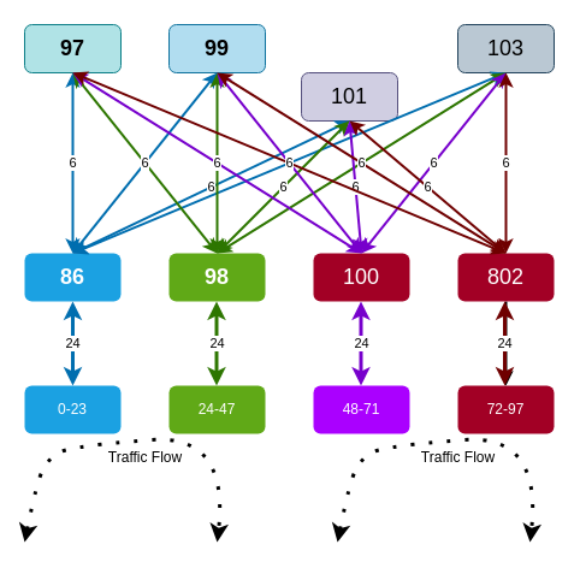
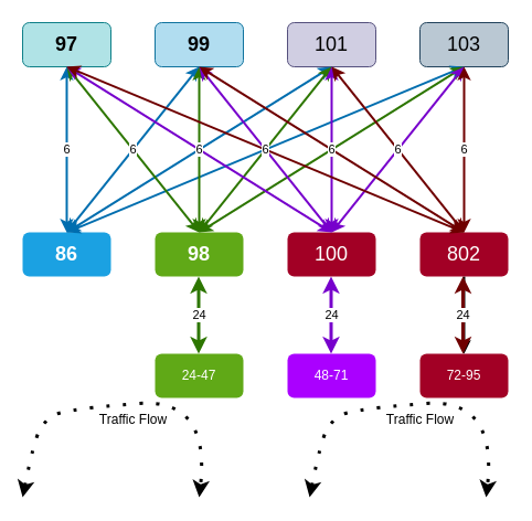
  <mxCell id="0" />
  <mxCell id="1" parent="0" />
- <mxCell id="2" value="0-23" style="rounded=1;whiteSpace=wrap;html=1;shadow=0;glass=0;fillColor=#1ba1e2;strokeColor=none;fontColor=#ffffff;" parent="1" vertex="1"><mxGeometry x="20" y="320" width="80" height="40" as="geometry" /></mxCell>
  <mxCell id="3" value="24-47" style="rounded=1;whiteSpace=wrap;html=1;shadow=0;glass=0;fillColor=#60a917;strokeColor=none;fontColor=#ffffff;" parent="1" vertex="1"><mxGeometry x="140" y="320" width="80" height="40" as="geometry" /></mxCell>
  <mxCell id="4" value="48-71" style="rounded=1;whiteSpace=wrap;html=1;shadow=0;glass=0;fillColor=#aa00ff;strokeColor=none;fontColor=#ffffff;" parent="1" vertex="1"><mxGeometry x="260" y="320" width="80" height="40" as="geometry" /></mxCell>
- <mxCell id="5" value="72-97" style="rounded=1;whiteSpace=wrap;html=1;shadow=0;glass=0;fillColor=#a20025;strokeColor=none;fontColor=#ffffff;" parent="1" vertex="1"><mxGeometry x="380" y="320" width="80" height="40" as="geometry" /></mxCell>
+ <mxCell id="5" value="72-95" style="rounded=1;whiteSpace=wrap;html=1;shadow=0;glass=0;fillColor=#a20025;strokeColor=none;fontColor=#ffffff;" parent="1" vertex="1"><mxGeometry x="380" y="320" width="80" height="40" as="geometry" /></mxCell>
  <mxCell id="6" value="&lt;font style=&quot;font-size: 18px&quot;&gt;&lt;b&gt;86&lt;/b&gt;&lt;/font&gt;" style="rounded=1;whiteSpace=wrap;html=1;shadow=0;glass=0;fillColor=#1ba1e2;strokeColor=none;fontColor=#ffffff;" parent="1" vertex="1"><mxGeometry x="20" y="210" width="80" height="40" as="geometry" /></mxCell>
  <mxCell id="7" value="&lt;b&gt;&lt;font style=&quot;font-size: 18px&quot;&gt;98&lt;/font&gt;&lt;/b&gt;" style="rounded=1;whiteSpace=wrap;html=1;shadow=0;glass=0;fillColor=#60a917;strokeColor=none;fontColor=#ffffff;" parent="1" vertex="1"><mxGeometry x="140" y="210" width="80" height="40" as="geometry" /></mxCell>
  <mxCell id="8" value="&lt;font style=&quot;font-size: 18px&quot;&gt;100&lt;/font&gt;" style="rounded=1;whiteSpace=wrap;html=1;shadow=0;glass=0;fillColor=#a20025;strokeColor=none;fontColor=#ffffff;" parent="1" vertex="1"><mxGeometry x="260" y="210" width="80" height="40" as="geometry" /></mxCell>
  <mxCell id="9" value="" style="edgeStyle=orthogonalEdgeStyle;rounded=0;orthogonalLoop=1;jettySize=auto;html=1;strokeWidth=2;" parent="1" source="10" target="5" edge="1"><mxGeometry relative="1" as="geometry" /></mxCell>
  <mxCell id="10" value="&lt;font style=&quot;font-size: 18px&quot;&gt;802&lt;/font&gt;" style="rounded=1;whiteSpace=wrap;html=1;shadow=0;glass=0;fillColor=#a20025;strokeColor=none;fontColor=#ffffff;" parent="1" vertex="1"><mxGeometry x="380" y="210" width="80" height="40" as="geometry" /></mxCell>
  <mxCell id="11" value="&lt;span style=&quot;font-size: 18px&quot;&gt;&lt;b&gt;97&lt;/b&gt;&lt;/span&gt;" style="rounded=1;whiteSpace=wrap;html=1;shadow=0;glass=0;fillColor=#b0e3e6;strokeColor=#0e8088;" parent="1" vertex="1"><mxGeometry x="20" y="20" width="80" height="40" as="geometry" /></mxCell>
  <mxCell id="12" value="&lt;b&gt;&lt;font style=&quot;font-size: 18px&quot;&gt;99&lt;/font&gt;&lt;/b&gt;" style="rounded=1;whiteSpace=wrap;html=1;shadow=0;glass=0;fillColor=#b1ddf0;strokeColor=#10739e;" parent="1" vertex="1"><mxGeometry x="140" y="20" width="80" height="40" as="geometry" /></mxCell>
- <mxCell id="13" value="&lt;font style=&quot;font-size: 18px&quot;&gt;101&lt;/font&gt;" style="rounded=1;whiteSpace=wrap;html=1;shadow=0;glass=0;fillColor=#d0cee2;strokeColor=#56517e;" parent="1" vertex="1"><mxGeometry x="250" y="60" width="80" height="40" as="geometry" /></mxCell>
+ <mxCell id="13" value="&lt;font style=&quot;font-size: 18px&quot;&gt;101&lt;/font&gt;" style="rounded=1;whiteSpace=wrap;html=1;shadow=0;glass=0;fillColor=#d0cee2;strokeColor=#56517e;" parent="1" vertex="1"><mxGeometry x="260" y="20" width="80" height="40" as="geometry" /></mxCell>
  <mxCell id="14" value="&lt;font style=&quot;font-size: 18px&quot;&gt;103&lt;/font&gt;" style="rounded=1;whiteSpace=wrap;html=1;shadow=0;glass=0;fillColor=#bac8d3;strokeColor=#23445d;" parent="1" vertex="1"><mxGeometry x="380" y="20" width="80" height="40" as="geometry" /></mxCell>
- <mxCell id="15" value="24" style="endArrow=classic;startArrow=classic;html=1;shadow=0;strokeWidth=3;entryX=0.5;entryY=1;entryDx=0;entryDy=0;fillColor=#1ba1e2;strokeColor=#006EAF;" parent="1" source="2" target="6" edge="1"><mxGeometry width="50" height="50" relative="1" as="geometry"><mxPoint x="10" y="450" as="sourcePoint" /><mxPoint x="60" y="400" as="targetPoint" /></mxGeometry></mxCell>
  <mxCell id="16" value="24" style="endArrow=classic;startArrow=classic;html=1;shadow=0;strokeWidth=3;entryX=0.5;entryY=1;entryDx=0;entryDy=0;fillColor=#60a917;strokeColor=#2D7600;" parent="1" edge="1"><mxGeometry width="50" height="50" relative="1" as="geometry"><mxPoint x="179.5" y="320" as="sourcePoint" /><mxPoint x="179.5" y="250" as="targetPoint" /></mxGeometry></mxCell>
  <mxCell id="17" value="24" style="endArrow=classic;startArrow=classic;html=1;shadow=0;strokeWidth=3;entryX=0.5;entryY=1;entryDx=0;entryDy=0;fillColor=#aa00ff;strokeColor=#7700CC;" parent="1" edge="1"><mxGeometry width="50" height="50" relative="1" as="geometry"><mxPoint x="299.5" y="320" as="sourcePoint" /><mxPoint x="299.5" y="250" as="targetPoint" /></mxGeometry></mxCell>
  <mxCell id="18" value="24" style="endArrow=classic;startArrow=classic;html=1;shadow=0;strokeWidth=3;entryX=0.5;entryY=1;entryDx=0;entryDy=0;fillColor=#a20025;strokeColor=#6F0000;" parent="1" edge="1"><mxGeometry width="50" height="50" relative="1" as="geometry"><mxPoint x="419" y="320" as="sourcePoint" /><mxPoint x="419" y="250" as="targetPoint" /></mxGeometry></mxCell>
  <mxCell id="19" value="6" style="endArrow=classic;startArrow=classic;html=1;shadow=0;strokeWidth=2;entryX=0.5;entryY=1;entryDx=0;entryDy=0;fillColor=#1ba1e2;strokeColor=#006EAF;" parent="1" source="6" target="11" edge="1"><mxGeometry width="50" height="50" relative="1" as="geometry"><mxPoint x="-30" y="310" as="sourcePoint" /><mxPoint x="-30" y="240" as="targetPoint" /></mxGeometry></mxCell>
  <mxCell id="20" value="6" style="endArrow=classic;startArrow=classic;html=1;shadow=0;strokeWidth=2;entryX=0.5;entryY=1;entryDx=0;entryDy=0;fillColor=#1ba1e2;strokeColor=#006EAF;exitX=0.5;exitY=0;exitDx=0;exitDy=0;" parent="1" source="6" target="12" edge="1"><mxGeometry width="50" height="50" relative="1" as="geometry"><mxPoint x="130" y="210" as="sourcePoint" /><mxPoint x="130" y="60" as="targetPoint" /></mxGeometry></mxCell>
  <mxCell id="21" value="6" style="endArrow=classic;startArrow=classic;html=1;shadow=0;strokeWidth=2;entryX=0.5;entryY=1;entryDx=0;entryDy=0;fillColor=#1ba1e2;strokeColor=#006EAF;exitX=0.5;exitY=0;exitDx=0;exitDy=0;" parent="1" source="6" target="13" edge="1"><mxGeometry width="50" height="50" relative="1" as="geometry"><mxPoint x="110" y="230" as="sourcePoint" /><mxPoint x="230" y="80" as="targetPoint" /></mxGeometry></mxCell>
  <mxCell id="22" value="6" style="endArrow=classic;startArrow=classic;html=1;shadow=0;strokeWidth=2;entryX=0.5;entryY=1;entryDx=0;entryDy=0;fillColor=#1ba1e2;strokeColor=#006EAF;" parent="1" target="14" edge="1"><mxGeometry width="50" height="50" relative="1" as="geometry"><mxPoint x="60" y="210" as="sourcePoint" /><mxPoint x="340" y="80" as="targetPoint" /></mxGeometry></mxCell>
  <mxCell id="23" value="" style="curved=1;endArrow=classic;html=1;shadow=0;strokeWidth=3;startArrow=classic;startFill=1;dashed=1;dashPattern=1 4;" parent="1" edge="1"><mxGeometry width="50" height="50" relative="1" as="geometry"><mxPoint x="20" y="450" as="sourcePoint" /><mxPoint x="180" y="450" as="targetPoint" /><Array as="points"><mxPoint x="30" y="400" /><mxPoint x="40" y="380" /><mxPoint x="60" y="370" /><mxPoint x="190" y="360" /></Array></mxGeometry></mxCell>
  <mxCell id="24" value="Traffic Flow" style="text;html=1;resizable=0;points=[];align=center;verticalAlign=middle;labelBackgroundColor=#ffffff;" parent="23" vertex="1" connectable="0"><mxGeometry x="-0.381" relative="1" as="geometry"><mxPoint x="57.5" y="10" as="offset" /></mxGeometry></mxCell>
  <mxCell id="25" value="6" style="endArrow=classic;startArrow=classic;html=1;shadow=0;strokeWidth=2;entryX=0.5;entryY=1;entryDx=0;entryDy=0;fillColor=#60a917;strokeColor=#2D7600;exitX=0.5;exitY=0;exitDx=0;exitDy=0;" parent="1" source="7" target="12" edge="1"><mxGeometry width="50" height="50" relative="1" as="geometry"><mxPoint x="250" y="190" as="sourcePoint" /><mxPoint x="250" y="120" as="targetPoint" /></mxGeometry></mxCell>
  <mxCell id="26" value="6" style="endArrow=classic;startArrow=classic;html=1;shadow=0;strokeWidth=2;entryX=0.5;entryY=1;entryDx=0;entryDy=0;fillColor=#60a917;strokeColor=#2D7600;exitX=0.5;exitY=0;exitDx=0;exitDy=0;" parent="1" source="7" target="11" edge="1"><mxGeometry width="50" height="50" relative="1" as="geometry"><mxPoint x="260" y="220" as="sourcePoint" /><mxPoint x="260" y="70" as="targetPoint" /></mxGeometry></mxCell>
  <mxCell id="27" value="6" style="endArrow=classic;startArrow=classic;html=1;shadow=0;strokeWidth=2;entryX=0.5;entryY=1;entryDx=0;entryDy=0;fillColor=#60a917;strokeColor=#2D7600;exitX=0.5;exitY=0;exitDx=0;exitDy=0;" parent="1" source="7" target="13" edge="1"><mxGeometry width="50" height="50" relative="1" as="geometry"><mxPoint x="270" y="210" as="sourcePoint" /><mxPoint x="150" y="60" as="targetPoint" /></mxGeometry></mxCell>
  <mxCell id="28" value="6" style="endArrow=classic;startArrow=classic;html=1;shadow=0;strokeWidth=2;fillColor=#60a917;strokeColor=#2D7600;" parent="1" edge="1"><mxGeometry width="50" height="50" relative="1" as="geometry"><mxPoint x="180" y="210" as="sourcePoint" /><mxPoint x="420" y="60" as="targetPoint" /></mxGeometry></mxCell>
  <mxCell id="29" value="6" style="endArrow=classic;startArrow=classic;html=1;shadow=0;strokeWidth=2;entryX=0.5;entryY=1;entryDx=0;entryDy=0;fillColor=#aa00ff;strokeColor=#7700CC;exitX=0.5;exitY=0;exitDx=0;exitDy=0;" parent="1" source="8" target="13" edge="1"><mxGeometry width="50" height="50" relative="1" as="geometry"><mxPoint x="350" y="190" as="sourcePoint" /><mxPoint x="350" y="120" as="targetPoint" /></mxGeometry></mxCell>
  <mxCell id="30" value="6" style="endArrow=classic;startArrow=classic;html=1;shadow=0;strokeWidth=2;fillColor=#aa00ff;strokeColor=#7700CC;exitX=0.5;exitY=0;exitDx=0;exitDy=0;" parent="1" source="8" edge="1"><mxGeometry width="50" height="50" relative="1" as="geometry"><mxPoint x="350" y="210" as="sourcePoint" /><mxPoint x="60" y="60" as="targetPoint" /></mxGeometry></mxCell>
  <mxCell id="31" value="6" style="endArrow=classic;startArrow=classic;html=1;shadow=0;strokeWidth=2;fillColor=#aa00ff;strokeColor=#7700CC;exitX=0.5;exitY=0;exitDx=0;exitDy=0;" parent="1" source="8" edge="1"><mxGeometry width="50" height="50" relative="1" as="geometry"><mxPoint x="350" y="200" as="sourcePoint" /><mxPoint x="180" y="60" as="targetPoint" /></mxGeometry></mxCell>
  <mxCell id="32" value="6" style="endArrow=classic;startArrow=classic;html=1;shadow=0;strokeWidth=2;fillColor=#aa00ff;strokeColor=#7700CC;entryX=0.5;entryY=1;entryDx=0;entryDy=0;" parent="1" target="14" edge="1"><mxGeometry width="50" height="50" relative="1" as="geometry"><mxPoint x="300" y="210" as="sourcePoint" /><mxPoint x="310" y="50" as="targetPoint" /></mxGeometry></mxCell>
  <mxCell id="33" value="6" style="endArrow=classic;startArrow=classic;html=1;shadow=0;strokeWidth=2;fillColor=#a20025;strokeColor=#6F0000;" parent="1" target="14" edge="1"><mxGeometry width="50" height="50" relative="1" as="geometry"><mxPoint x="420" y="210" as="sourcePoint" /><mxPoint x="420" y="70" as="targetPoint" /></mxGeometry></mxCell>
  <mxCell id="34" value="6" style="endArrow=classic;startArrow=classic;html=1;shadow=0;strokeWidth=2;fillColor=#a20025;strokeColor=#6F0000;exitX=0.5;exitY=0;exitDx=0;exitDy=0;entryX=0.5;entryY=1;entryDx=0;entryDy=0;" parent="1" source="10" target="11" edge="1"><mxGeometry width="50" height="50" relative="1" as="geometry"><mxPoint x="480" y="200" as="sourcePoint" /><mxPoint x="480" y="50" as="targetPoint" /></mxGeometry></mxCell>
  <mxCell id="35" value="6" style="endArrow=classic;startArrow=classic;html=1;shadow=0;strokeWidth=2;entryX=0.5;entryY=1;entryDx=0;entryDy=0;fillColor=#a20025;strokeColor=#6F0000;exitX=0.5;exitY=0;exitDx=0;exitDy=0;" parent="1" source="10" target="12" edge="1"><mxGeometry width="50" height="50" relative="1" as="geometry"><mxPoint x="470" y="200" as="sourcePoint" /><mxPoint x="470" y="130" as="targetPoint" /></mxGeometry></mxCell>
  <mxCell id="36" value="6" style="endArrow=classic;startArrow=classic;html=1;shadow=0;strokeWidth=2;entryX=0.5;entryY=1;entryDx=0;entryDy=0;fillColor=#a20025;strokeColor=#6F0000;exitX=0.5;exitY=0;exitDx=0;exitDy=0;" parent="1" source="10" target="13" edge="1"><mxGeometry width="50" height="50" relative="1" as="geometry"><mxPoint x="500" y="180" as="sourcePoint" /><mxPoint x="500" y="110" as="targetPoint" /></mxGeometry></mxCell>
  <mxCell id="37" value="" style="curved=1;endArrow=classic;html=1;shadow=0;strokeWidth=3;startArrow=classic;startFill=1;dashed=1;dashPattern=1 4;" parent="1" edge="1"><mxGeometry width="50" height="50" relative="1" as="geometry"><mxPoint x="280" y="450" as="sourcePoint" /><mxPoint x="440" y="450" as="targetPoint" /><Array as="points"><mxPoint x="290" y="400" /><mxPoint x="300" y="380" /><mxPoint x="320" y="370" /><mxPoint x="450" y="360" /></Array></mxGeometry></mxCell>
  <mxCell id="38" value="Traffic Flow" style="text;html=1;resizable=0;points=[];align=center;verticalAlign=middle;labelBackgroundColor=#ffffff;" parent="37" vertex="1" connectable="0"><mxGeometry x="-0.381" relative="1" as="geometry"><mxPoint x="57.5" y="10" as="offset" /></mxGeometry></mxCell>
